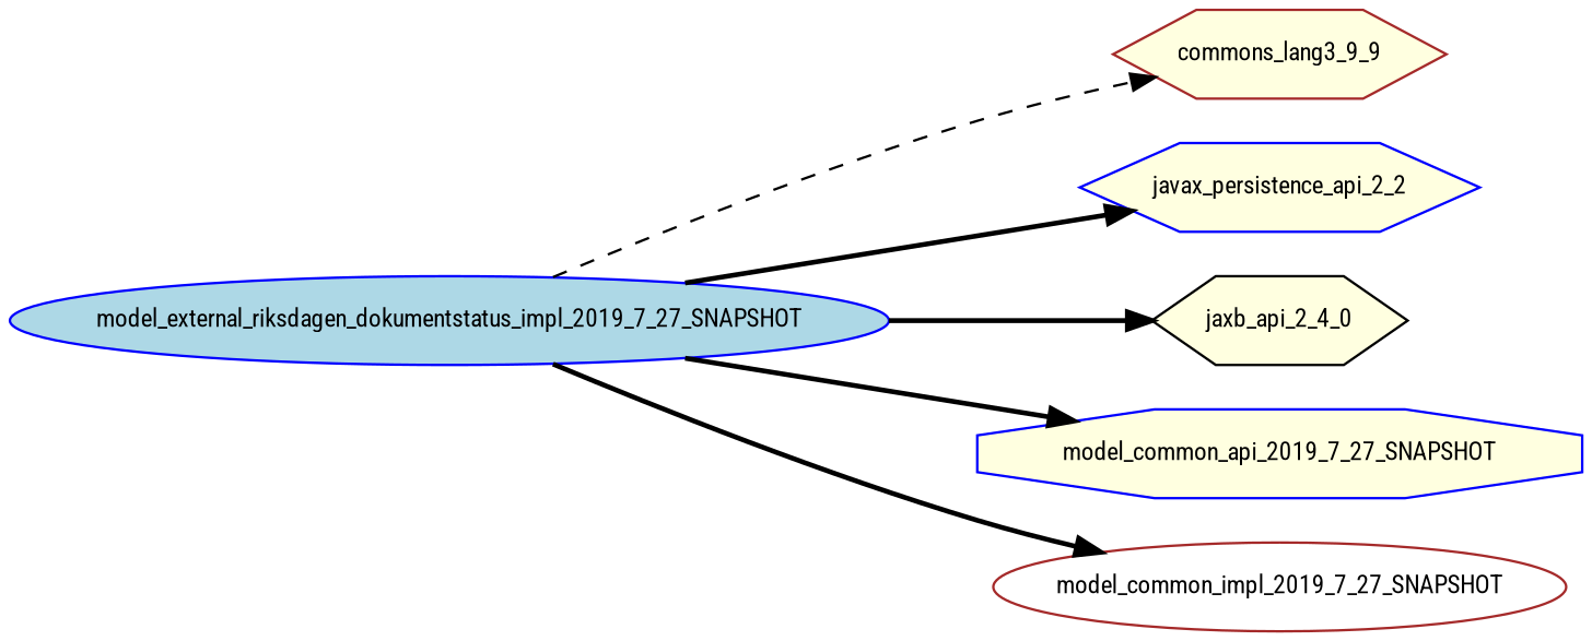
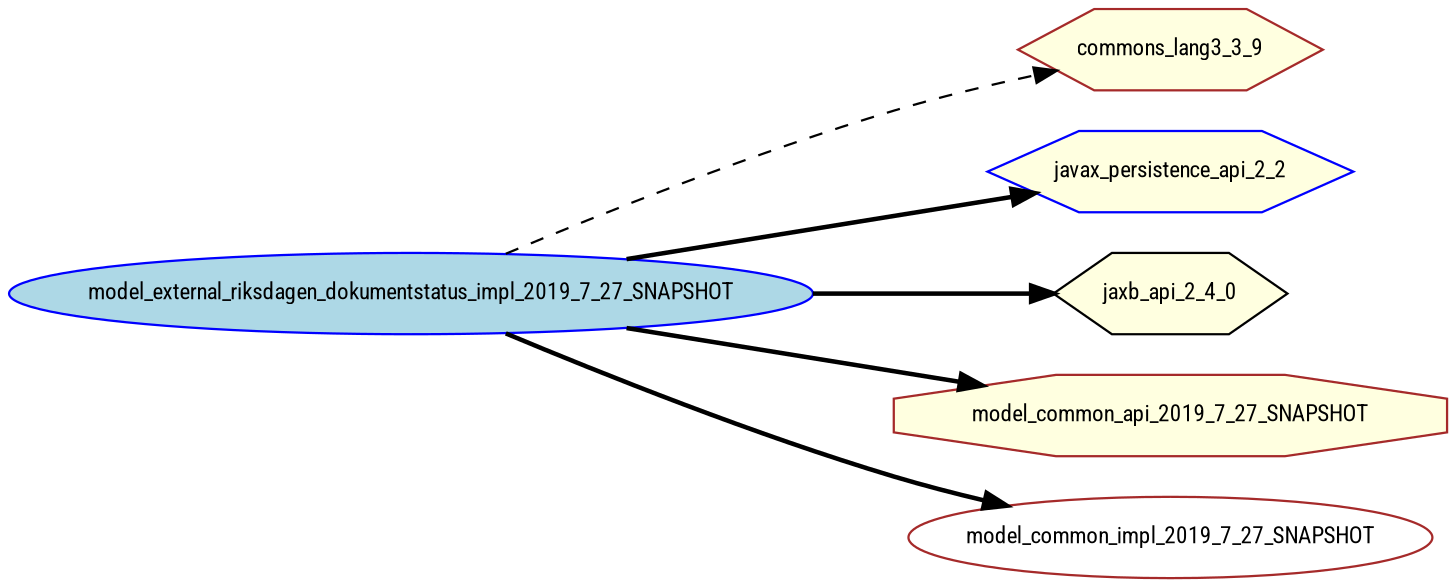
  digraph {
    fontname="Roboto Condensed"
    rankdir=LR
    node [color=brown fillcolor=lightyellow fontname="Roboto Condensed" fontsize=10.0 shape=hexagon style=filled]
    edge [fontname="Roboto Condensed" style=bold]
    model_external_riksdagen_dokumentstatus_impl_2019_7_27_SNAPSHOT [color=blue fillcolor=lightblue shape=ellipse]
-   commons_lang3_3_9 [label=commons_lang3_9_9]
+   commons_lang3_3_9
    javax_persistence_api_2_2 [color=blue]
    jaxb_api_2_4_0 [color=black]
-   model_common_api_2019_7_27_SNAPSHOT [color=blue shape=octagon]
+   model_common_api_2019_7_27_SNAPSHOT [shape=octagon]
    model_common_impl_2019_7_27_SNAPSHOT [fillcolor=white shape=ellipse]
    model_external_riksdagen_dokumentstatus_impl_2019_7_27_SNAPSHOT -> commons_lang3_3_9 [style=dashed]
    model_external_riksdagen_dokumentstatus_impl_2019_7_27_SNAPSHOT -> javax_persistence_api_2_2
    model_external_riksdagen_dokumentstatus_impl_2019_7_27_SNAPSHOT -> jaxb_api_2_4_0
    model_external_riksdagen_dokumentstatus_impl_2019_7_27_SNAPSHOT -> model_common_api_2019_7_27_SNAPSHOT
    model_external_riksdagen_dokumentstatus_impl_2019_7_27_SNAPSHOT -> model_common_impl_2019_7_27_SNAPSHOT
  }
